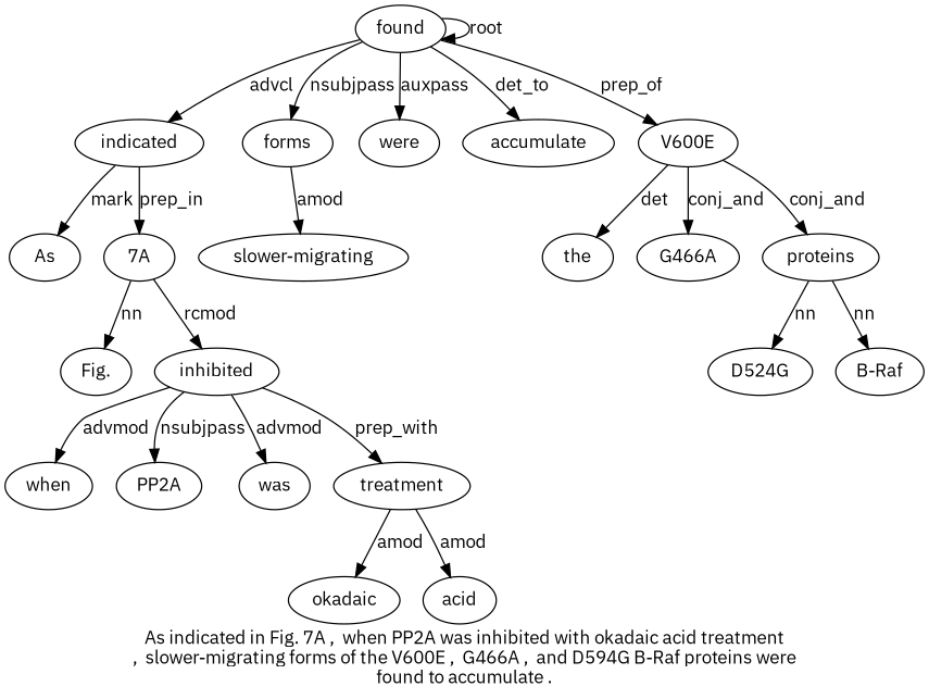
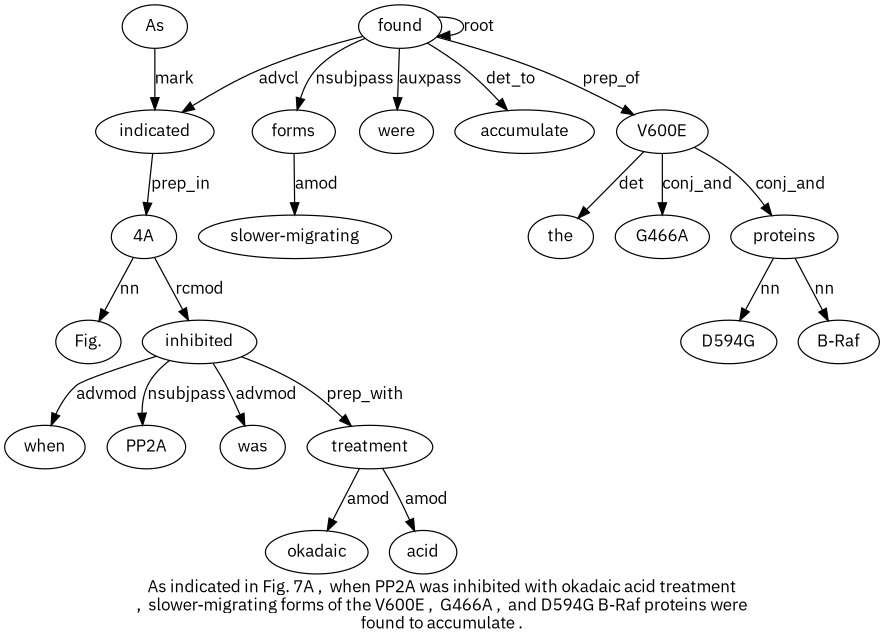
  digraph {
    fontname="IBM Plex Sans"
    label="As indicated in Fig. 7A ,  when PP2A was inhibited with okadaic acid treatment\n,  slower-migrating forms of the V600E ,  G466A ,  and D594G B-Raf proteins were\nfound to accumulate ."
    node [fillcolor=white fontname="IBM Plex Sans" style=filled]
    edge [fontname="IBM Plex Sans"]
    n1 [label=indicated]
    n2 [label=As]
-   n3 [label="7A"]
+   n3 [label="4A"]
    n4 [label="Fig."]
    n5 [label=inhibited]
    n6 [label=found]
    n7 [label=forms]
    n8 [label=were]
    n9 [label=accumulate]
    n10 [label=V600E]
    n11 [label="slower-migrating"]
    n12 [label=when]
    n13 [label=PP2A]
    n14 [label=was]
    n15 [label=treatment]
    n16 [label=okadaic]
    n17 [label=acid]
    n18 [label=the]
    n19 [label=G466A]
    n20 [label=proteins]
-   n21 [label=D524G]
+   n21 [label=D594G]
    n22 [label="B-Raf"]
-   n1 -> n2 [label=mark]
+   n2 -> n1 [label=mark]
    n1 -> n3 [label=prep_in]
    n3 -> n4 [label=nn]
    n3 -> n5 [label=rcmod]
    n5 -> n12 [label=advmod]
    n5 -> n13 [label=nsubjpass]
    n5 -> n14 [label=advmod]
    n5 -> n15 [label=prep_with]
    n6 -> n1 [label=advcl]
    n6 -> n6 [label=root]
    n6 -> n7 [label=nsubjpass]
    n6 -> n8 [label=auxpass]
    n6 -> n9 [label=det_to]
    n6 -> n10 [label=prep_of]
    n7 -> n11 [label=amod]
    n10 -> n18 [label=det]
    n10 -> n19 [label=conj_and]
    n10 -> n20 [label=conj_and]
    n15 -> n16 [label=amod]
    n15 -> n17 [label=amod]
    n20 -> n21 [label=nn]
    n20 -> n22 [label=nn]
  }
